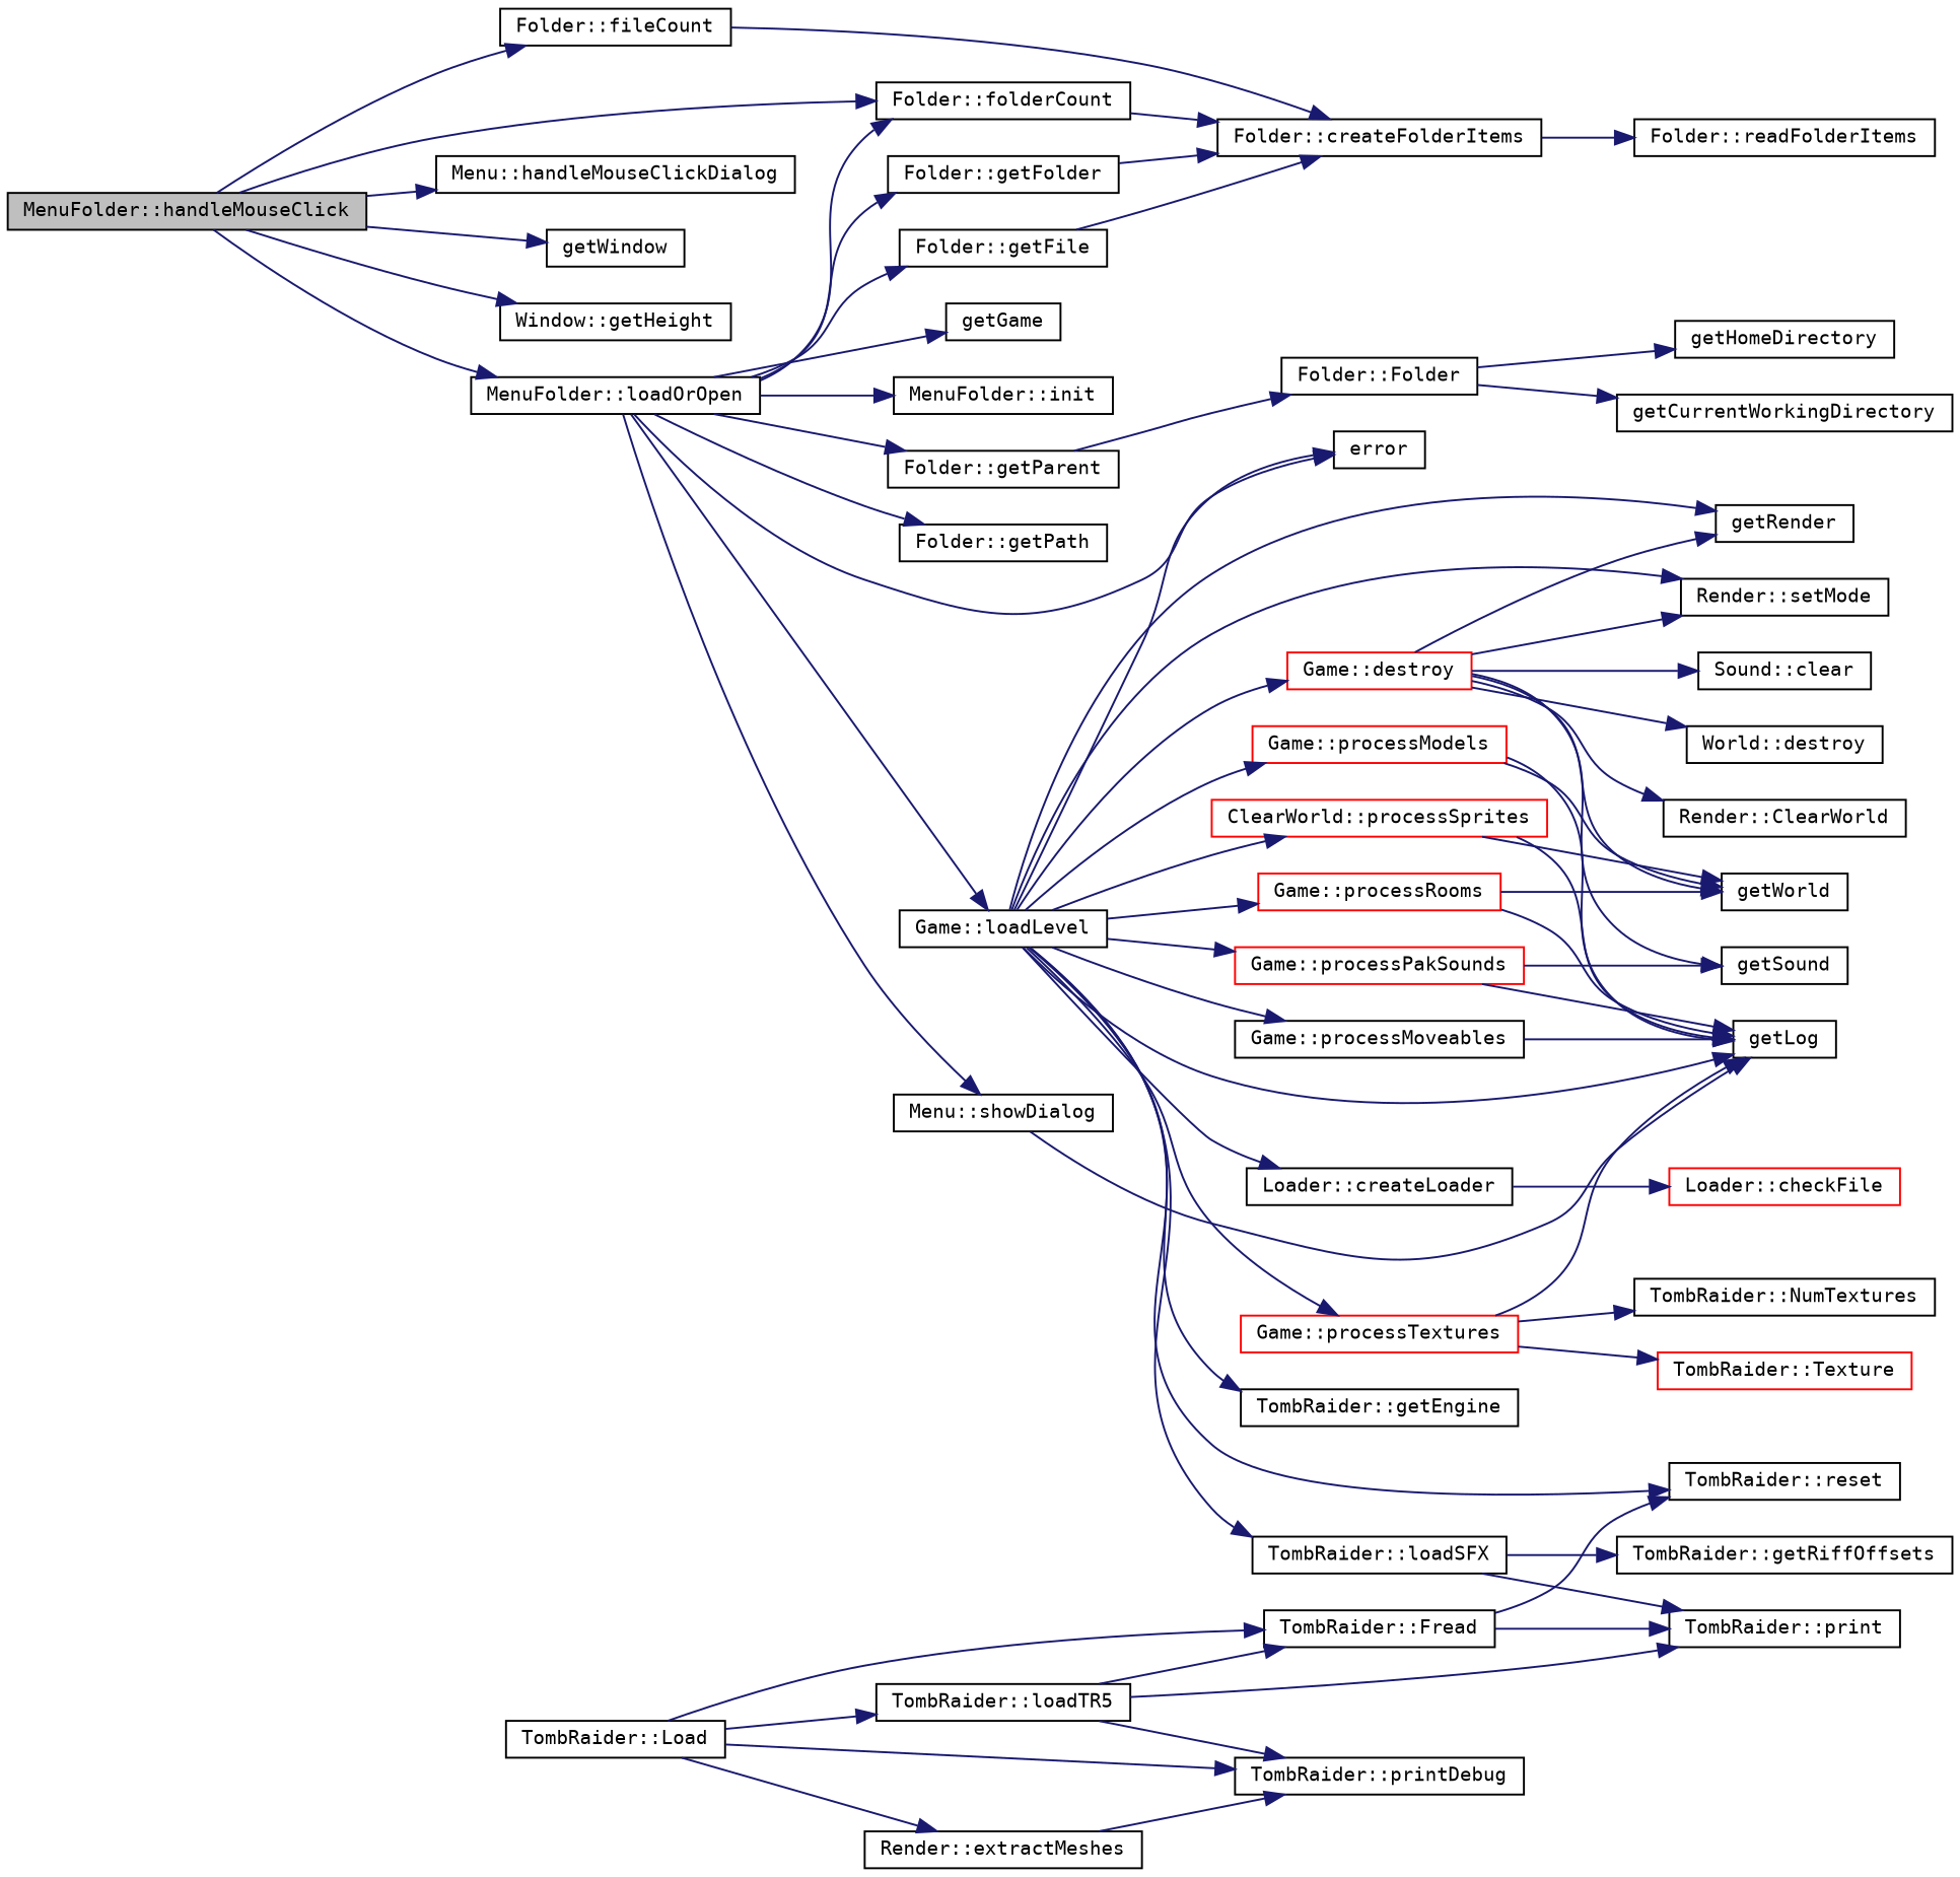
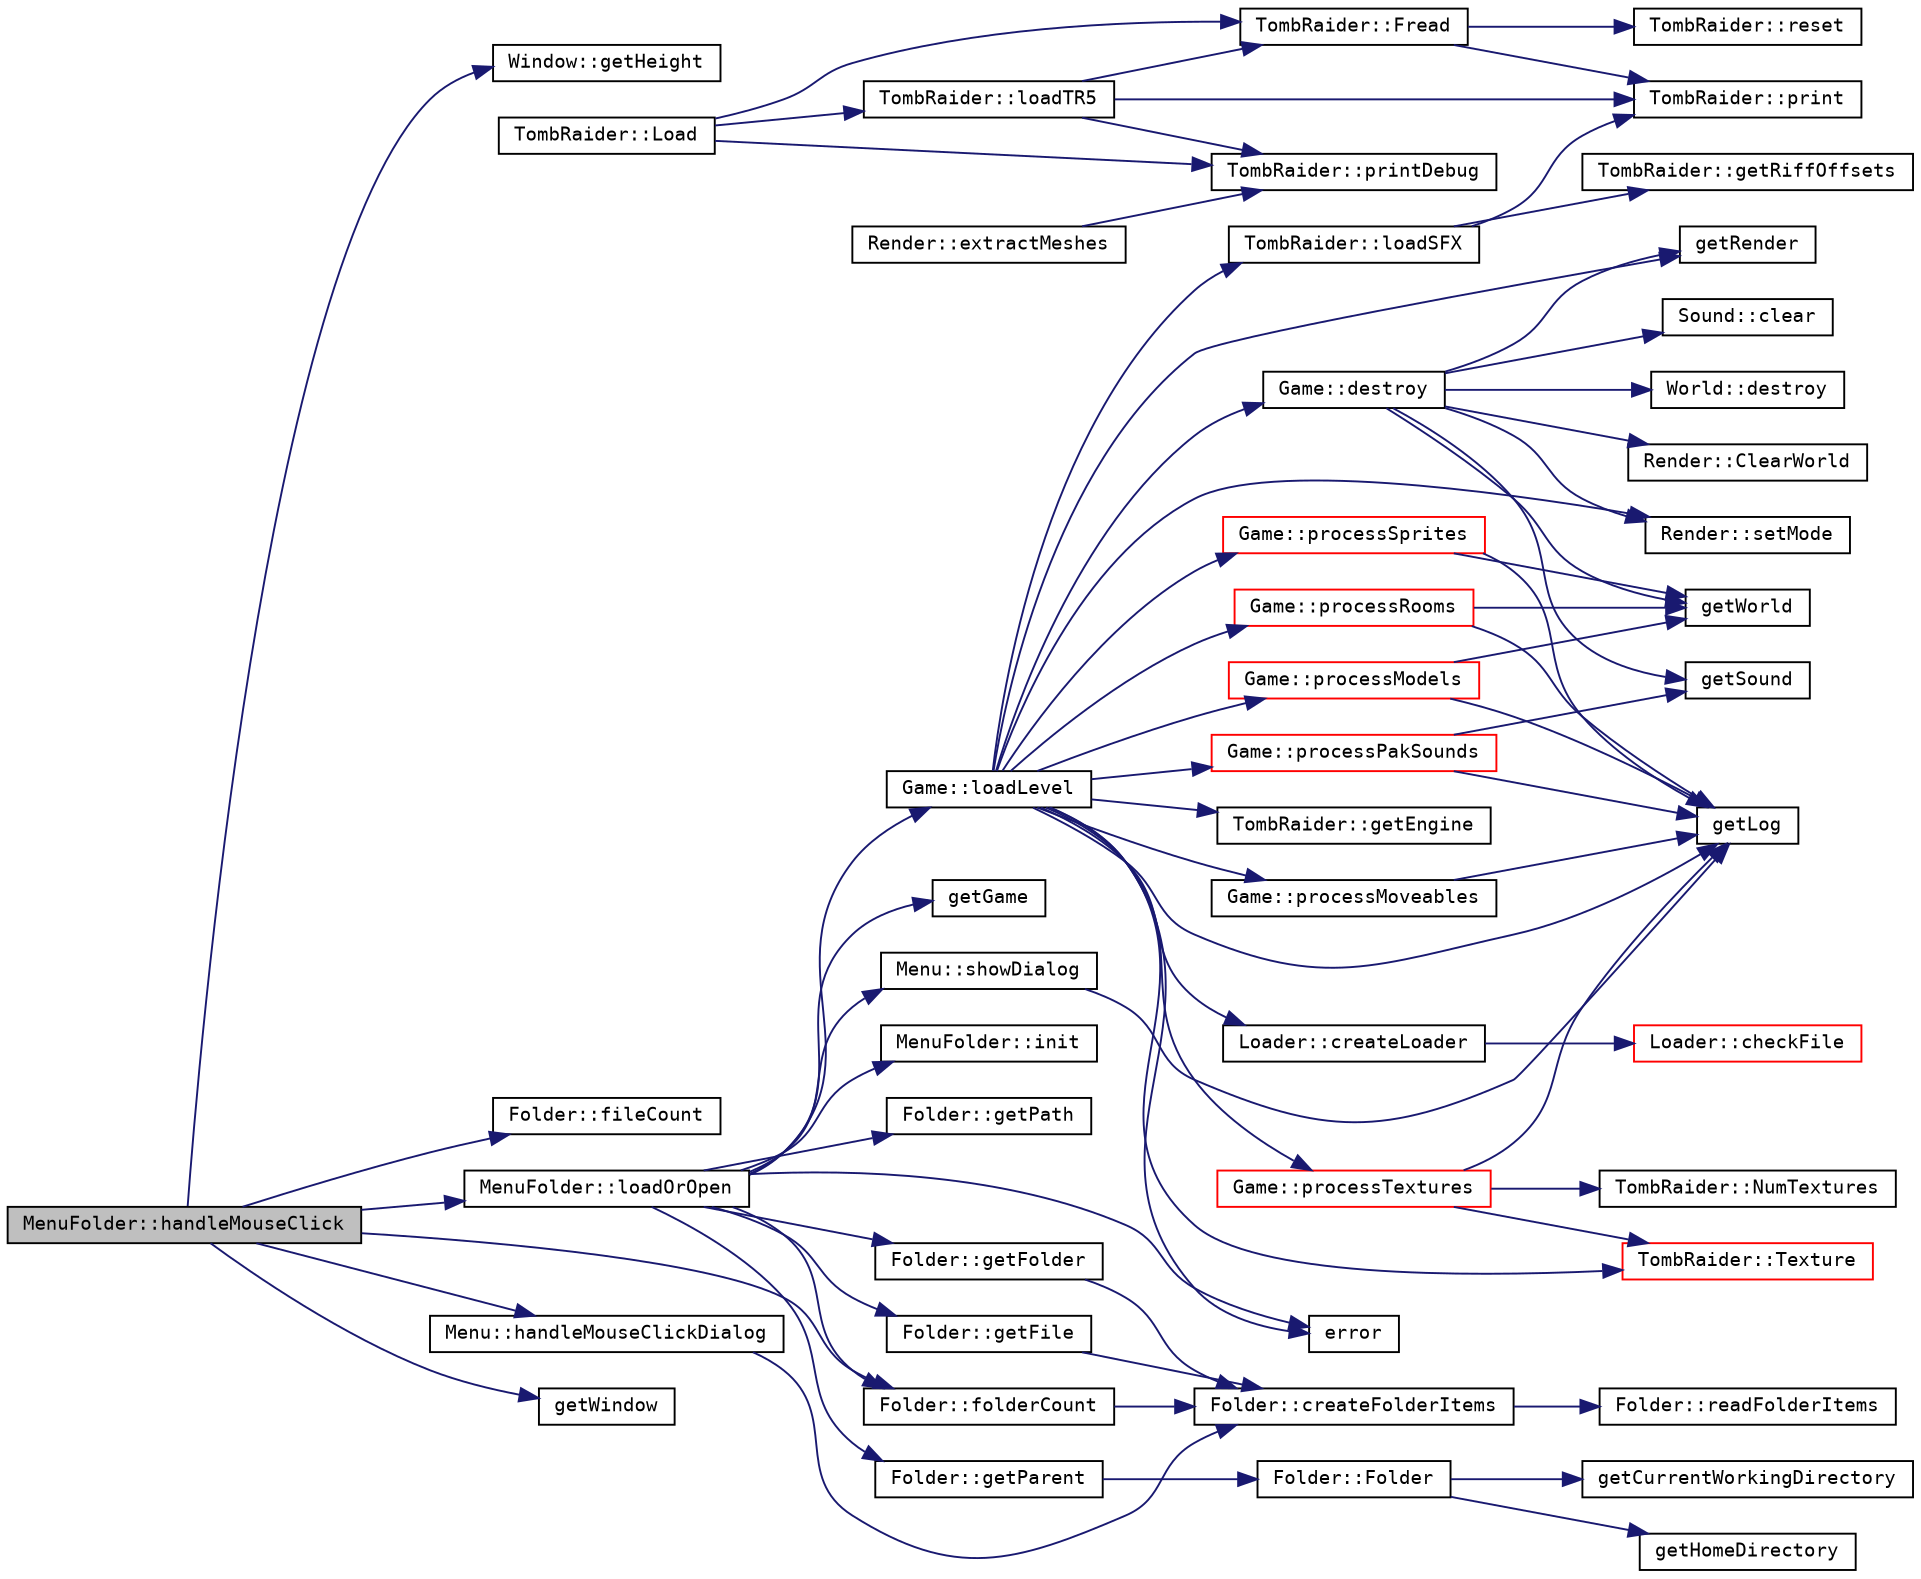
  digraph {
    fontname="DejaVu Sans Mono"
    rankdir=LR
    node [color=black fillcolor=white fontname="DejaVu Sans Mono" fontsize=10 shape=record style=filled]
    edge [color=midnightblue fontname="DejaVu Sans Mono" fontsize=10 labelfontname=Helvetica labelfontsize=10 style=solid]
    n1 [fillcolor=grey75 fontcolor=black height=0.2 label="MenuFolder::handleMouseClick" width=0.4]
    n2 [height=0.2 label="Menu::handleMouseClickDialog" width=0.4]
    n3 [height=0.2 label=getWindow width=0.4]
    n4 [height=0.2 label="Window::getHeight" width=0.4]
    n5 [height=0.2 label="Folder::folderCount" width=0.4]
    n6 [height=0.2 label="Folder::fileCount" width=0.4]
    n7 [height=0.2 label="MenuFolder::loadOrOpen" width=0.4]
    n8 [height=0.2 label="Folder::createFolderItems" width=0.4]
    n9 [height=0.2 label="MenuFolder::init" width=0.4]
    n10 [height=0.2 label="Folder::getParent" width=0.4]
    n11 [height=0.2 label="Folder::getPath" width=0.4]
    n12 [height=0.2 label="Menu::showDialog" width=0.4]
    n13 [height=0.2 label="Folder::getFolder" width=0.4]
    n14 [height=0.2 label=error width=0.4]
    n15 [height=0.2 label=getGame width=0.4]
    n16 [height=0.2 label="Game::loadLevel" width=0.4]
    n17 [height=0.2 label="Folder::getFile" width=0.4]
    n18 [height=0.2 label="Folder::readFolderItems" width=0.4]
    n19 [height=0.2 label="Folder::Folder" width=0.4]
    n20 [height=0.2 label=getLog width=0.4]
-   n21 [color=red height=0.2 label="Game::destroy" width=0.4]
+   n21 [height=0.2 label="Game::destroy" width=0.4]
    n22 [height=0.2 label=getRender width=0.4]
    n23 [height=0.2 label="Render::setMode" width=0.4]
    n24 [height=0.2 label="Loader::createLoader" width=0.4]
    n25 [height=0.2 label="TombRaider::reset" width=0.4]
    n26 [height=0.2 label="TombRaider::getEngine" width=0.4]
    n27 [height=0.2 label="TombRaider::loadSFX" width=0.4]
    n28 [color=red height=0.2 label="Game::processTextures" width=0.4]
    n29 [color=red height=0.2 label="Game::processRooms" width=0.4]
    n30 [color=red height=0.2 label="Game::processModels" width=0.4]
-   n31 [color=red height=0.2 label="ClearWorld::processSprites" width=0.4]
+   n31 [color=red height=0.2 label="Game::processSprites" width=0.4]
    n32 [height=0.2 label="Game::processMoveables" width=0.4]
    n33 [color=red height=0.2 label="Game::processPakSounds" width=0.4]
    n34 [height=0.2 label=getCurrentWorkingDirectory width=0.4]
    n35 [height=0.2 label=getHomeDirectory width=0.4]
    n36 [height=0.2 label=getWorld width=0.4]
    n37 [height=0.2 label="World::destroy" width=0.4]
    n38 [height=0.2 label="Render::ClearWorld" width=0.4]
    n39 [height=0.2 label=getSound width=0.4]
    n40 [height=0.2 label="Sound::clear" width=0.4]
    n41 [color=red height=0.2 label="Loader::checkFile" width=0.4]
    n42 [height=0.2 label="TombRaider::Load" width=0.4]
    n43 [height=0.2 label="TombRaider::Fread" width=0.4]
    n44 [height=0.2 label="TombRaider::printDebug" width=0.4]
    n45 [height=0.2 label="TombRaider::loadTR5" width=0.4]
    n46 [height=0.2 label="Render::extractMeshes" width=0.4]
    n47 [height=0.2 label="TombRaider::print" width=0.4]
    n48 [height=0.2 label="TombRaider::getRiffOffsets" width=0.4]
    n49 [height=0.2 label="TombRaider::NumTextures" width=0.4]
    n50 [color=red height=0.2 label="TombRaider::Texture" width=0.4]
    n1 -> n2
    n1 -> n3
    n1 -> n4
    n1 -> n5
    n1 -> n6
    n1 -> n7
    n5 -> n8
-   n6 -> n8
+   n2 -> n8
    n7 -> n5
    n7 -> n9
    n7 -> n10
    n7 -> n11
    n7 -> n12
    n7 -> n13
    n7 -> n14
    n7 -> n15
    n7 -> n16
    n7 -> n17
    n8 -> n18
    n10 -> n19
    n12 -> n20
    n13 -> n8
    n16 -> n14
    n16 -> n20
    n16 -> n21
    n16 -> n22
    n16 -> n23
    n16 -> n24
-   n16 -> n25
+   n16 -> n50
    n16 -> n26
    n16 -> n27
    n16 -> n28
    n16 -> n29
    n16 -> n30
    n16 -> n31
    n16 -> n32
    n16 -> n33
    n17 -> n8
    n19 -> n34
    n19 -> n35
    n21 -> n22
    n21 -> n23
    n21 -> n36
    n21 -> n37
    n21 -> n38
    n21 -> n39
    n21 -> n40
    n24 -> n41
    n27 -> n47
    n27 -> n48
    n28 -> n20
    n28 -> n49
    n28 -> n50
    n29 -> n20
    n29 -> n36
    n30 -> n20
    n30 -> n36
    n31 -> n20
    n31 -> n36
    n32 -> n20
    n33 -> n20
    n33 -> n39
    n42 -> n43
    n42 -> n44
    n42 -> n45
-   n42 -> n46
    n43 -> n25
    n43 -> n47
    n45 -> n43
    n45 -> n44
    n45 -> n47
    n46 -> n44
  }
